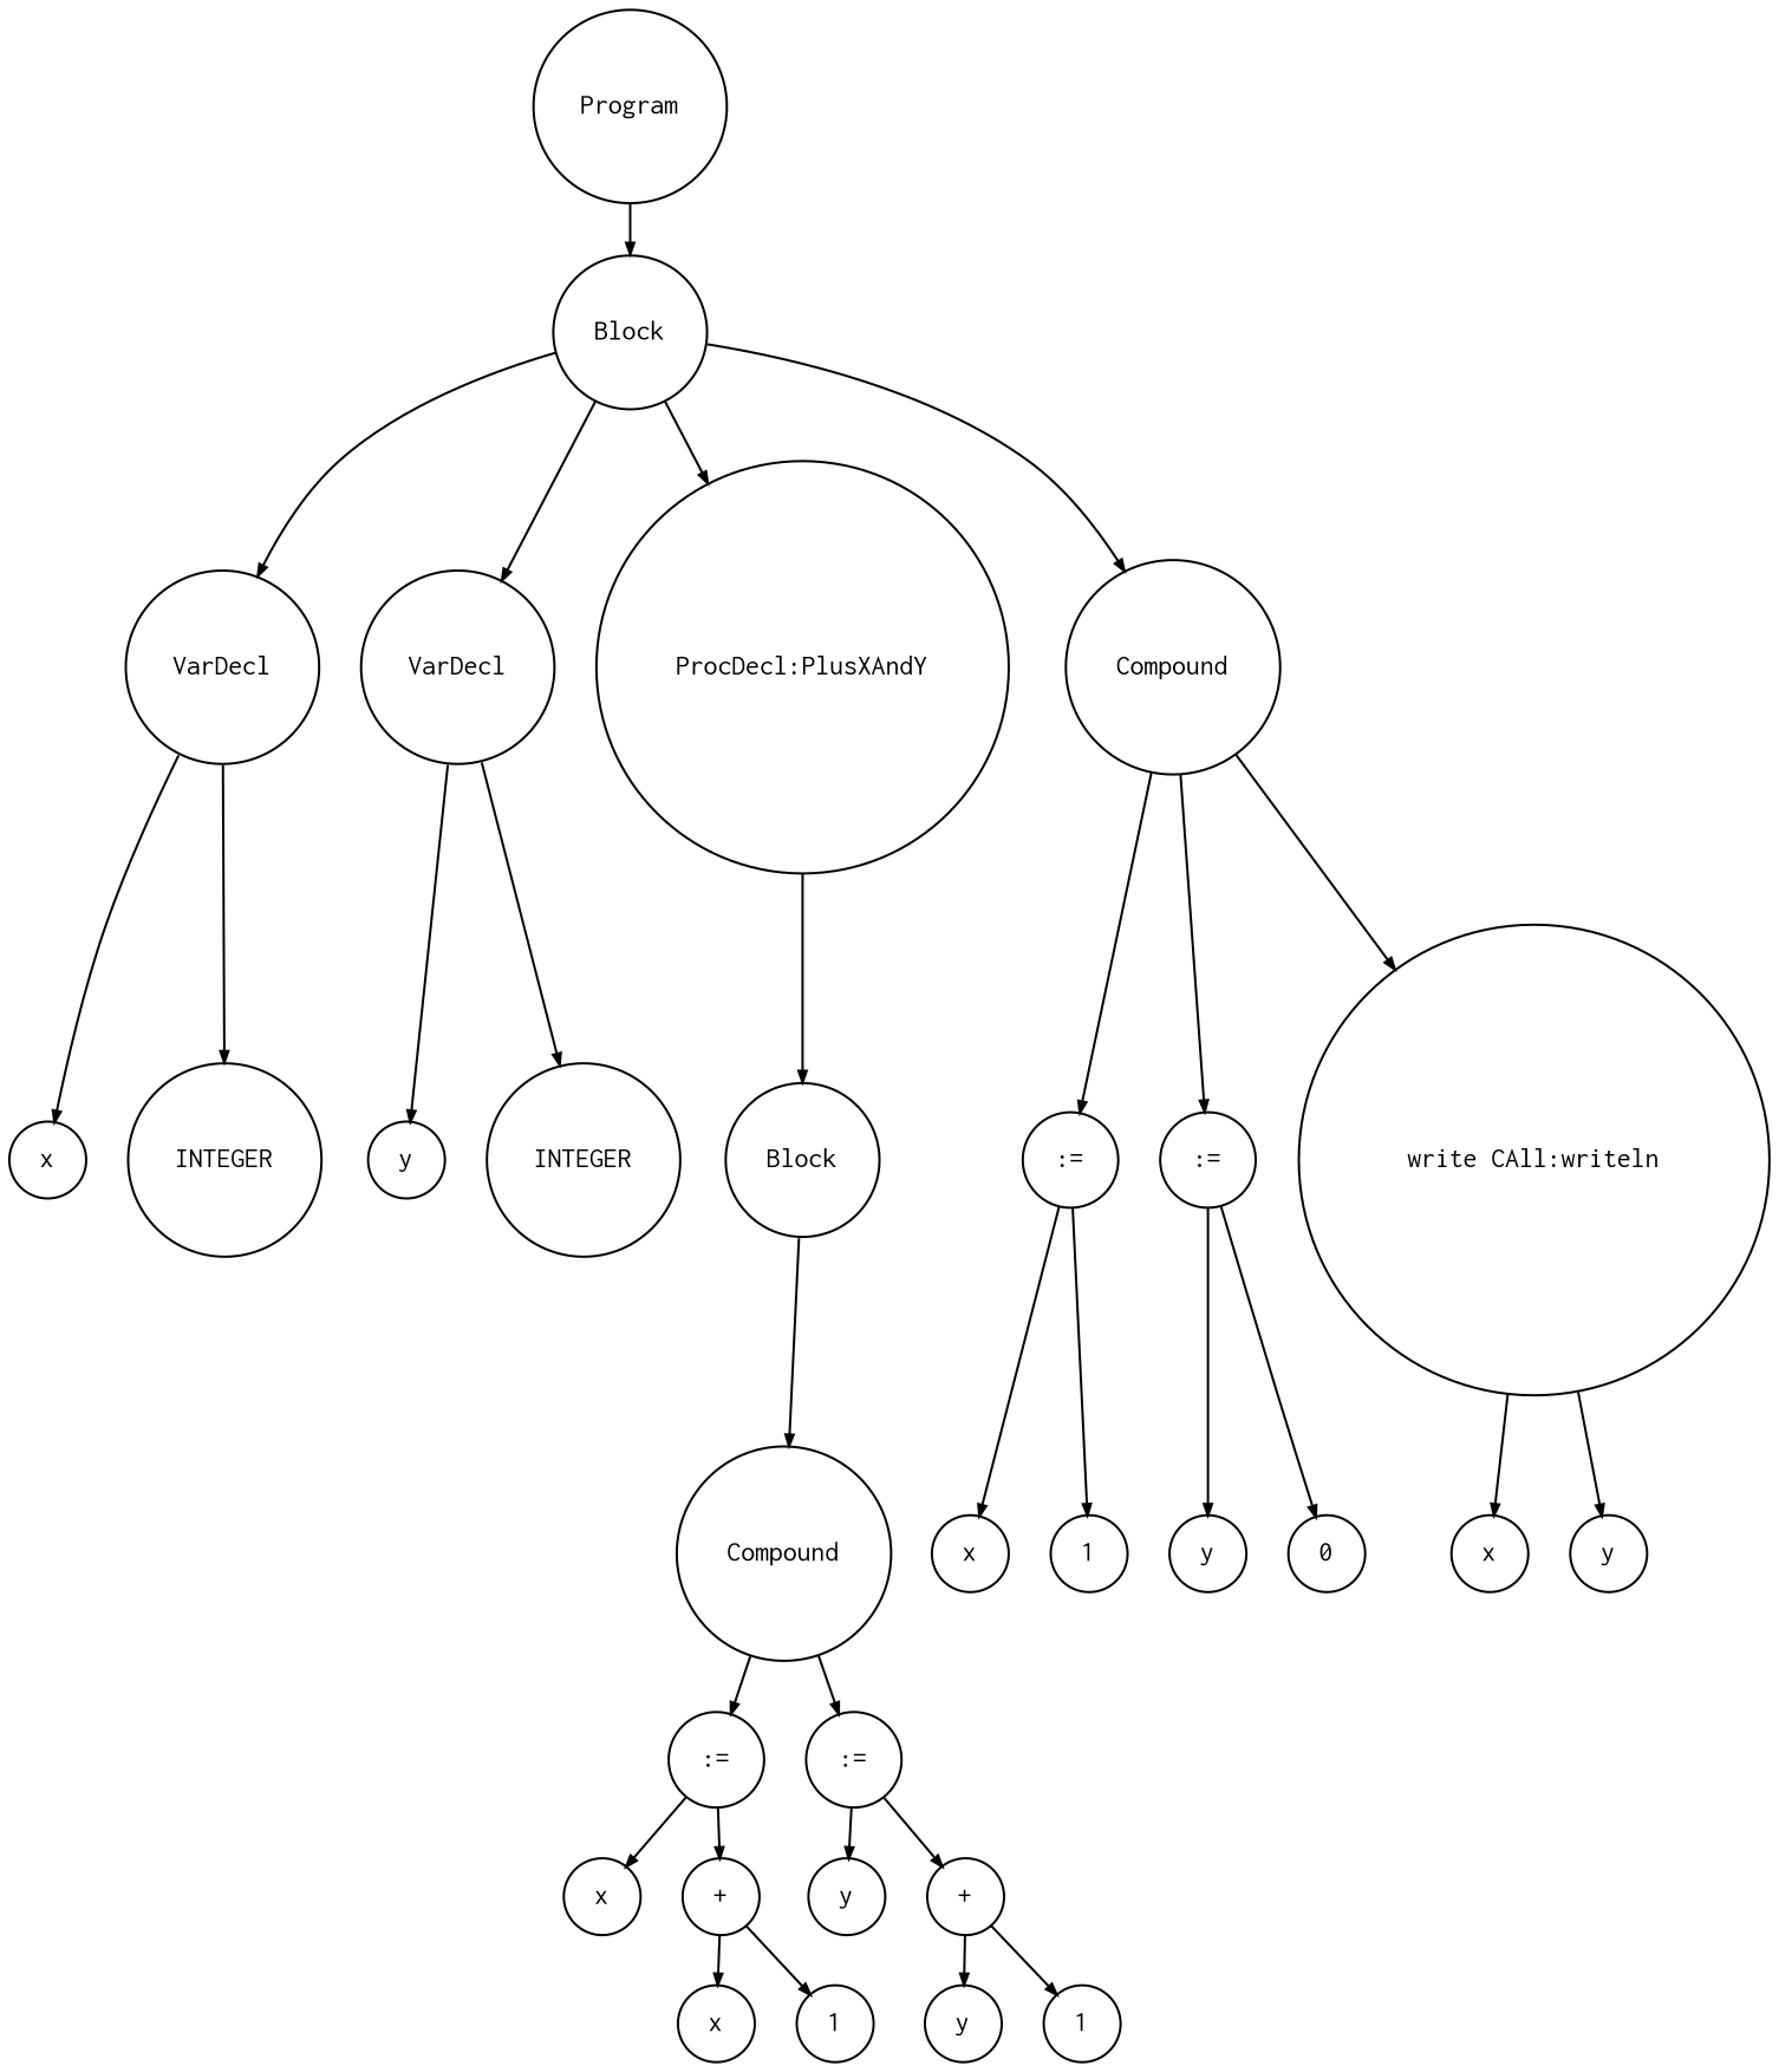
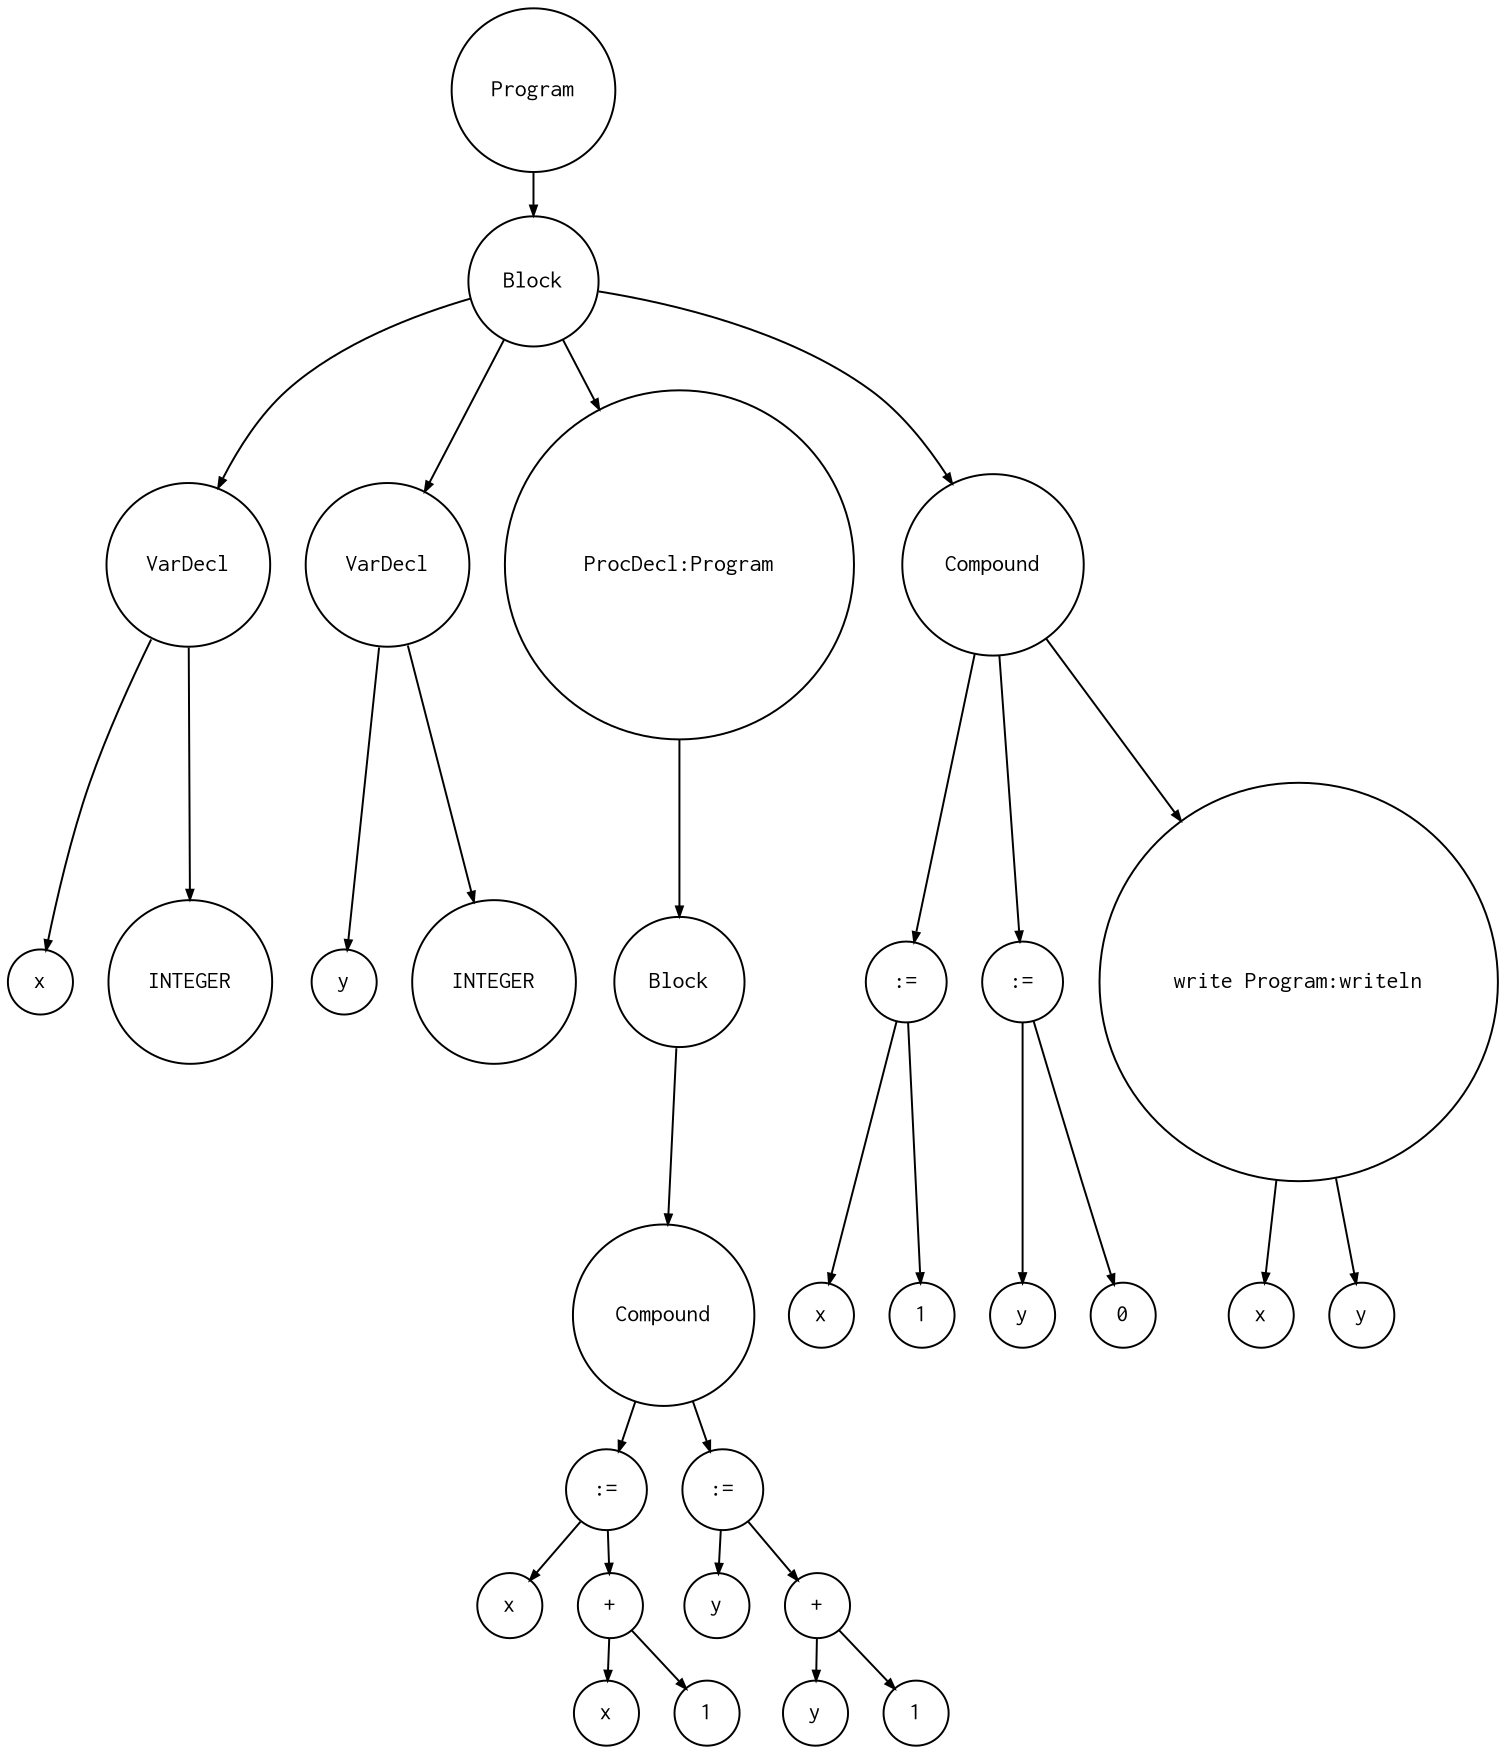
  digraph {
    ranksep=.3
    node [fontname=Courier fontsize=12 shape=circle]
    edge [arrowsize=.5]
    n1 [height=.1 label=Program]
    n2 [height=.1 label=Block]
    n3 [height=.1 label=VarDecl]
    n4 [height=.1 label=VarDecl]
-   n5 [height=.1 label="ProcDecl:PlusXAndY"]
+   n5 [height=.1 label="ProcDecl:Program"]
    n6 [height=.1 label=Compound]
    n7 [height=.1 label=x]
    n8 [height=.1 label=INTEGER]
    n9 [height=.1 label=y]
    n10 [height=.1 label=INTEGER]
    n11 [height=.1 label=Block]
    n12 [height=.1 label=":="]
    n13 [height=.1 label=":="]
-   n14 [height=.1 label="write CAll:writeln"]
+   n14 [height=.1 label="write Program:writeln"]
    n15 [height=.1 label=Compound]
    n16 [height=.1 label=":="]
    n17 [height=.1 label=":="]
    n18 [height=.1 label=x]
    n19 [height=.1 label="+"]
    n20 [height=.1 label=y]
    n21 [height=.1 label="+"]
    n22 [height=.1 label=x]
    n23 [height=.1 label=1]
    n24 [height=.1 label=y]
    n25 [height=.1 label=1]
    n26 [height=.1 label=x]
    n27 [height=.1 label=1]
    n28 [height=.1 label=y]
    n29 [height=.1 label=0]
    n30 [height=.1 label=x]
    n31 [height=.1 label=y]
    n1 -> n2
    n2 -> n3
    n2 -> n4
    n2 -> n5
    n2 -> n6
    n3 -> n7
    n3 -> n8
    n4 -> n9
    n4 -> n10
    n5 -> n11
    n6 -> n12
    n6 -> n13
    n6 -> n14
    n11 -> n15
    n12 -> n26
    n12 -> n27
    n13 -> n28
    n13 -> n29
    n14 -> n30
    n14 -> n31
    n15 -> n16
    n15 -> n17
    n16 -> n18
    n16 -> n19
    n17 -> n20
    n17 -> n21
    n19 -> n22
    n19 -> n23
    n21 -> n24
    n21 -> n25
  }
